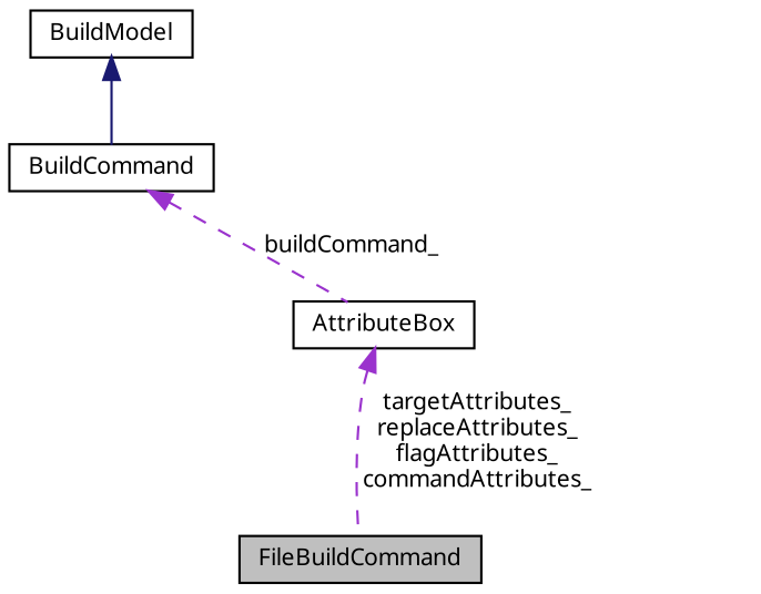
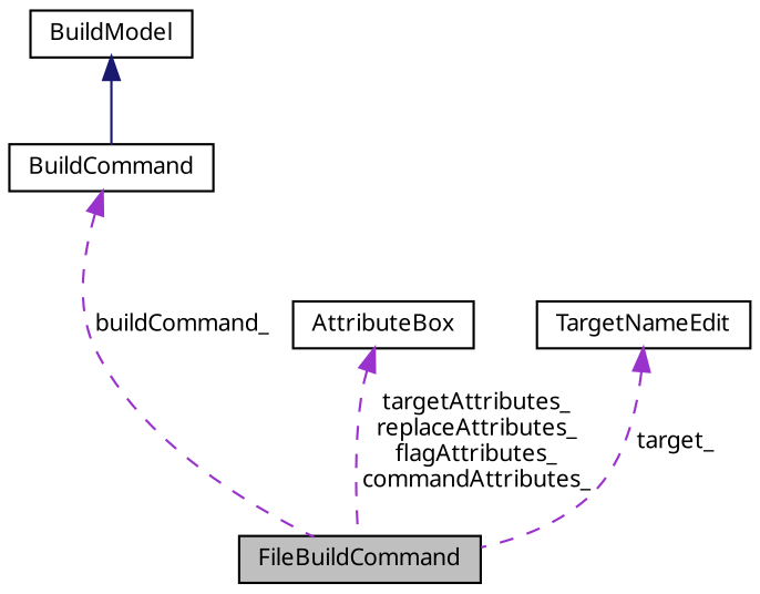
  digraph {
    fontname="Noto Sans"
    node [color=black fontname="Noto Sans" fontsize=10 shape=record]
    edge [color=darkorchid3 dir=back fontname="Noto Sans" fontsize=10 labelfontname=FreeSans labelfontsize=10 style=dashed]
    n1 [fillcolor=grey75 fontcolor=black height=0.2 label=FileBuildCommand style=filled width=0.4]
    n2 [height=0.2 label=AttributeBox width=0.4]
    n3 [height=0.2 label=BuildCommand width=0.4]
    n4 [height=0.2 label=BuildModel width=0.4]
+   n5 [height=0.2 label=TargetNameEdit width=0.4]
    n2 -> n1 [label="targetAttributes_\nreplaceAttributes_\nflagAttributes_\ncommandAttributes_"]
-   n3 -> n2 [label=buildCommand_]
+   n3 -> n1 [label=buildCommand_]
    n4 -> n3 [color=midnightblue style=solid]
+   n5 -> n1 [label=target_]
  }
